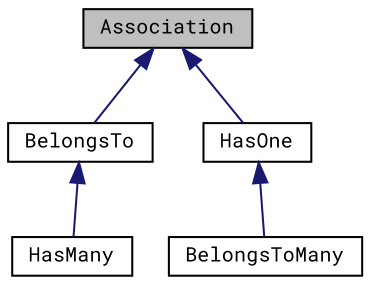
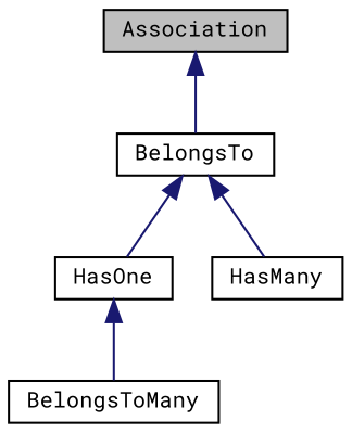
  digraph {
    fontname="Roboto Mono"
    node [color=black fillcolor=white fontname="Roboto Mono" fontsize=10 shape=record style=filled]
    edge [color=midnightblue dir=back fontname="Roboto Mono" fontsize=10 labelfontname=Helvetica labelfontsize=10 style=solid]
    n1 [fillcolor=grey75 fontcolor=black height=0.2 label=Association width=0.4]
    n2 [height=0.2 label=BelongsTo width=0.4]
    n3 [height=0.2 label=HasOne width=0.4]
    n4 [height=0.2 label=HasMany width=0.4]
    n5 [height=0.2 label=BelongsToMany width=0.4]
    n1 -> n2
-   n1 -> n3
+   n2 -> n3
    n2 -> n4
    n3 -> n5
  }
